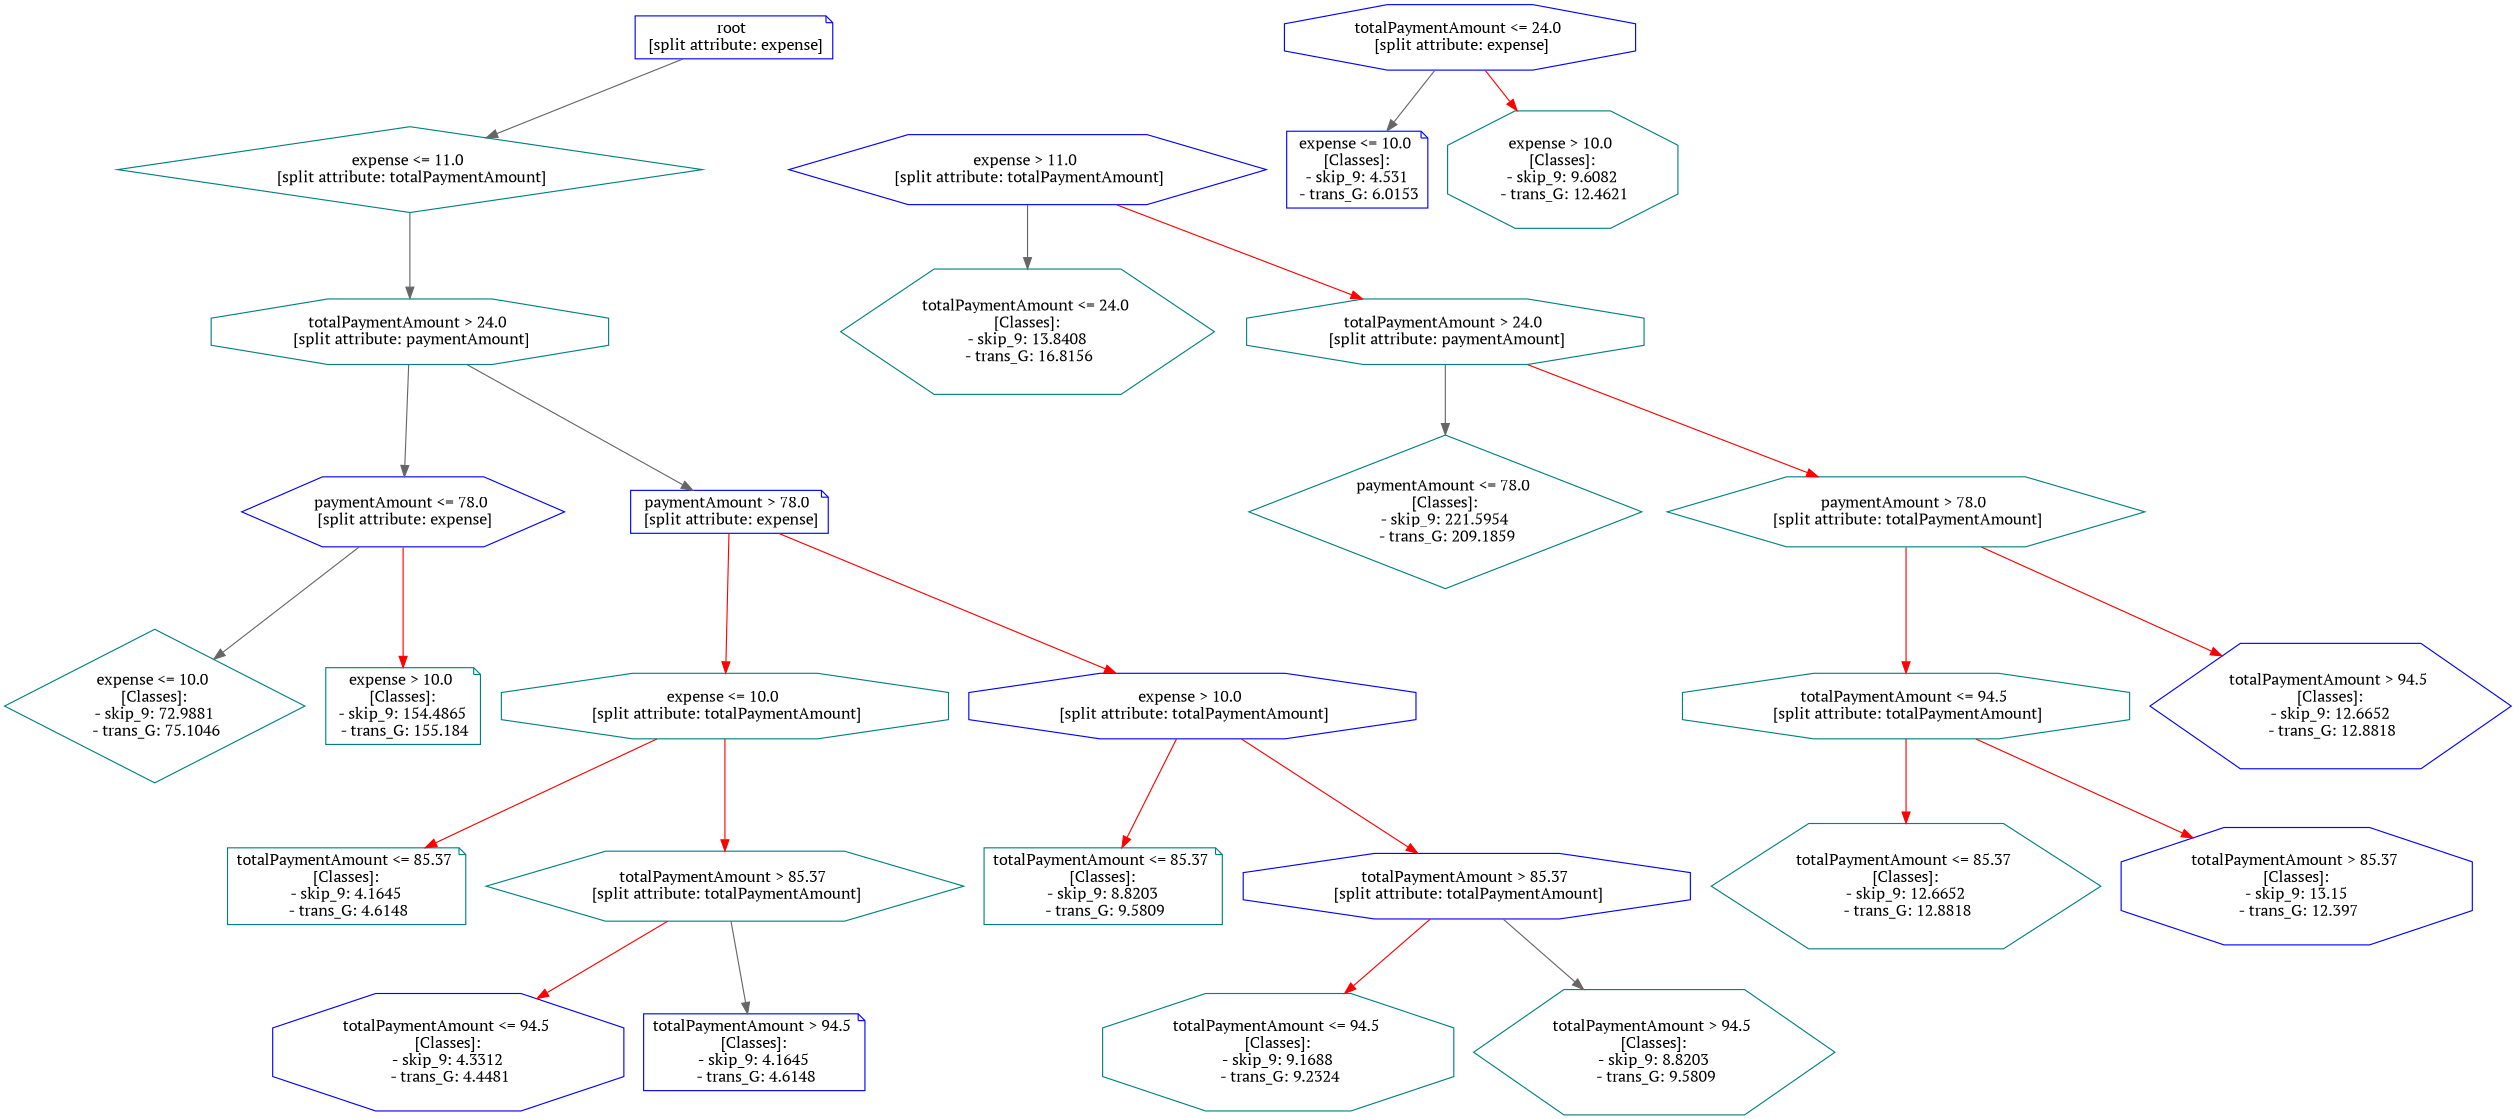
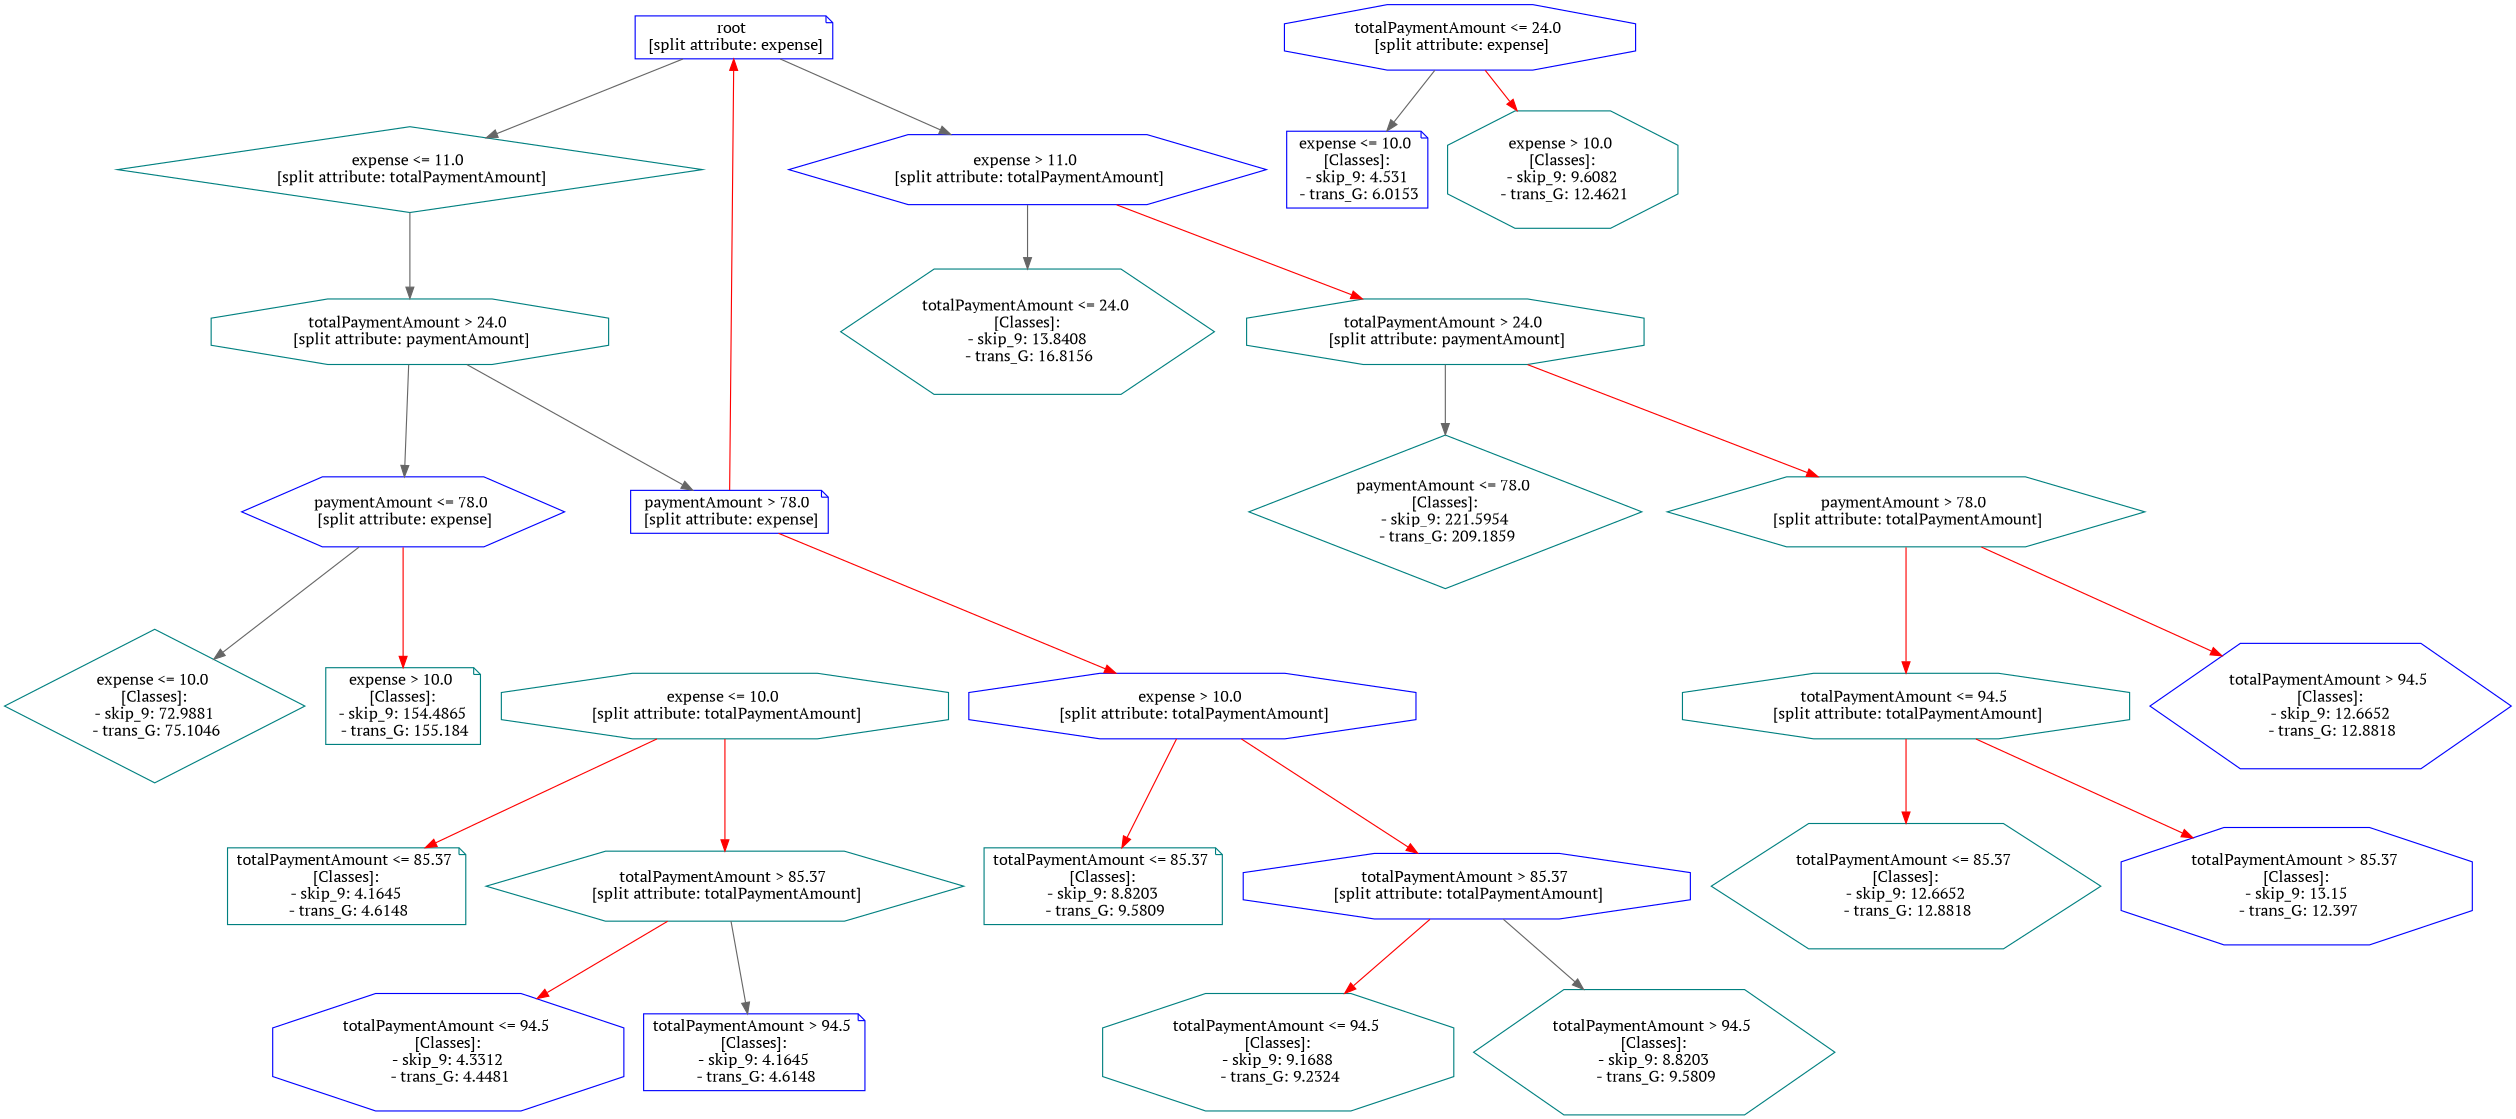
  digraph {
    fontname="PT Serif"
    node [color=teal fontname="PT Serif" shape=octagon]
    edge [color=red fontname="PT Serif"]
    n1 [color=blue label="root \n [split attribute: expense]" shape=note]
    n2 [label="expense <= 11.0 \n [split attribute: totalPaymentAmount]" shape=diamond]
    n3 [color=blue label="expense > 11.0 \n [split attribute: totalPaymentAmount]" shape=hexagon]
    n4 [label="totalPaymentAmount > 24.0 \n [split attribute: paymentAmount]"]
    n5 [label="totalPaymentAmount <= 24.0 \n [Classes]: \n - skip_9: 13.8408 \n - trans_G: 16.8156" shape=hexagon]
    n6 [label="totalPaymentAmount > 24.0 \n [split attribute: paymentAmount]"]
    n7 [color=blue label="totalPaymentAmount <= 24.0 \n [split attribute: expense]"]
    n8 [color=blue label="expense <= 10.0 \n [Classes]: \n - skip_9: 4.531 \n - trans_G: 6.0153" shape=note]
    n9 [label="expense > 10.0 \n [Classes]: \n - skip_9: 9.6082 \n - trans_G: 12.4621"]
    n10 [color=blue label="paymentAmount <= 78.0 \n [split attribute: expense]" shape=hexagon]
    n11 [color=blue label="paymentAmount > 78.0 \n [split attribute: expense]" shape=note]
    n12 [label="expense <= 10.0 \n [Classes]: \n - skip_9: 72.9881 \n - trans_G: 75.1046" shape=diamond]
    n13 [label="expense > 10.0 \n [Classes]: \n - skip_9: 154.4865 \n - trans_G: 155.184" shape=note]
    n14 [label="expense <= 10.0 \n [split attribute: totalPaymentAmount]"]
    n15 [color=blue label="expense > 10.0 \n [split attribute: totalPaymentAmount]"]
    n16 [label="totalPaymentAmount <= 85.37 \n [Classes]: \n - skip_9: 4.1645 \n - trans_G: 4.6148" shape=note]
    n17 [label="totalPaymentAmount > 85.37 \n [split attribute: totalPaymentAmount]" shape=hexagon]
    n18 [label="totalPaymentAmount <= 85.37 \n [Classes]: \n - skip_9: 8.8203 \n - trans_G: 9.5809" shape=note]
    n19 [color=blue label="totalPaymentAmount > 85.37 \n [split attribute: totalPaymentAmount]"]
    n20 [color=blue label="totalPaymentAmount <= 94.5 \n [Classes]: \n - skip_9: 4.3312 \n - trans_G: 4.4481"]
    n21 [color=blue label="totalPaymentAmount > 94.5 \n [Classes]: \n - skip_9: 4.1645 \n - trans_G: 4.6148" shape=note]
    n22 [label="totalPaymentAmount <= 94.5 \n [Classes]: \n - skip_9: 9.1688 \n - trans_G: 9.2324"]
    n23 [label="totalPaymentAmount > 94.5 \n [Classes]: \n - skip_9: 8.8203 \n - trans_G: 9.5809" shape=hexagon]
    n24 [label="paymentAmount <= 78.0 \n [Classes]: \n - skip_9: 221.5954 \n - trans_G: 209.1859" shape=diamond]
    n25 [label="paymentAmount > 78.0 \n [split attribute: totalPaymentAmount]" shape=hexagon]
    n26 [label="totalPaymentAmount <= 94.5 \n [split attribute: totalPaymentAmount]"]
    n27 [color=blue label="totalPaymentAmount > 94.5 \n [Classes]: \n - skip_9: 12.6652 \n - trans_G: 12.8818" shape=hexagon]
    n28 [label="totalPaymentAmount <= 85.37 \n [Classes]: \n - skip_9: 12.6652 \n - trans_G: 12.8818" shape=hexagon]
    n29 [color=blue label="totalPaymentAmount > 85.37 \n [Classes]: \n - skip_9: 13.15 \n - trans_G: 12.397"]
    n1 -> n2 [color=gray40]
+   n1 -> n3 [color=gray40]
    n2 -> n4 [color=gray40]
    n3 -> n5 [color=gray40]
    n3 -> n6
    n4 -> n10 [color=gray40]
    n4 -> n11 [color=gray40]
    n6 -> n24 [color=gray40]
    n6 -> n25
    n7 -> n8 [color=gray40]
    n7 -> n9
    n10 -> n12 [color=gray40]
    n10 -> n13
-   n11 -> n14
+   n11 -> n1
    n11 -> n15
    n14 -> n16
    n14 -> n17
    n15 -> n18
    n15 -> n19
    n17 -> n20
    n17 -> n21 [color=gray40]
    n19 -> n22
    n19 -> n23 [color=gray40]
    n25 -> n26
    n25 -> n27
    n26 -> n28
    n26 -> n29
  }
